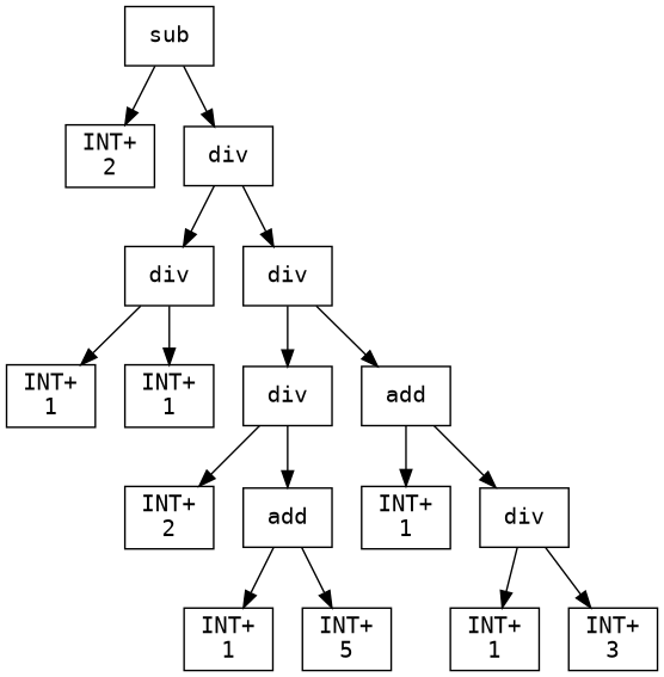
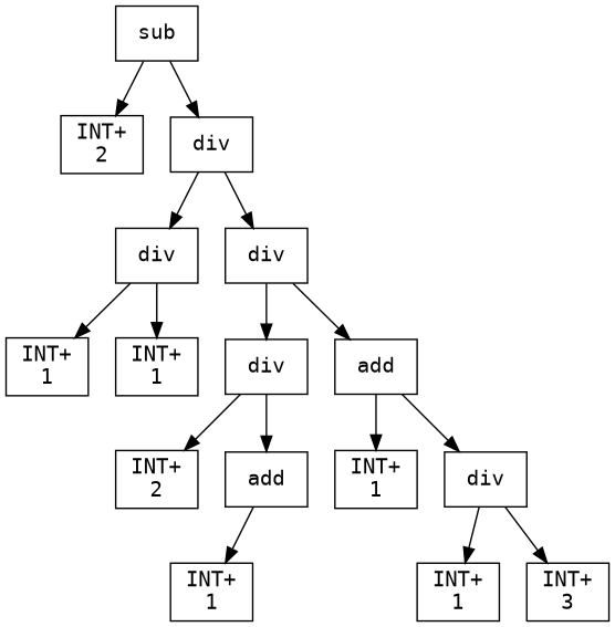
  digraph {
    fontname="DejaVu Sans Mono"
    node [shape=box fontname="DejaVu Sans Mono"]
    edge [fontname="DejaVu Sans Mono"]
    n1 [label=sub]
    n2 [label="INT+\n2"]
    n3 [label=div]
    n4 [label=div]
    n5 [label=div]
    n6 [label="INT+\n1"]
    n7 [label="INT+\n1"]
    n8 [label=div]
    n9 [label=add]
    n10 [label="INT+\n2"]
    n11 [label=add]
    n12 [label="INT+\n1"]
-   n13 [label="INT+\n5"]
    n14 [label="INT+\n1"]
    n15 [label=div]
    n16 [label="INT+\n1"]
    n17 [label="INT+\n3"]
    n1 -> n2
    n1 -> n3
    n3 -> n4
    n3 -> n5
    n4 -> n6
    n4 -> n7
    n5 -> n8
    n5 -> n9
    n8 -> n10
    n8 -> n11
    n9 -> n14
    n9 -> n15
    n11 -> n12
-   n11 -> n13
    n15 -> n16
    n15 -> n17
  }
